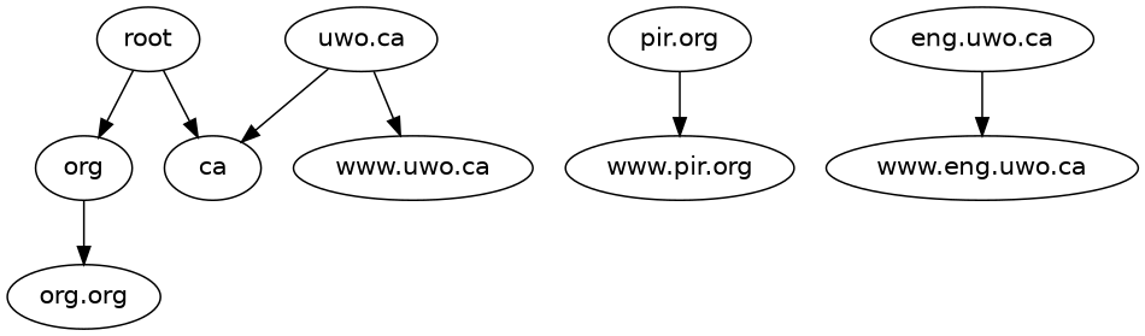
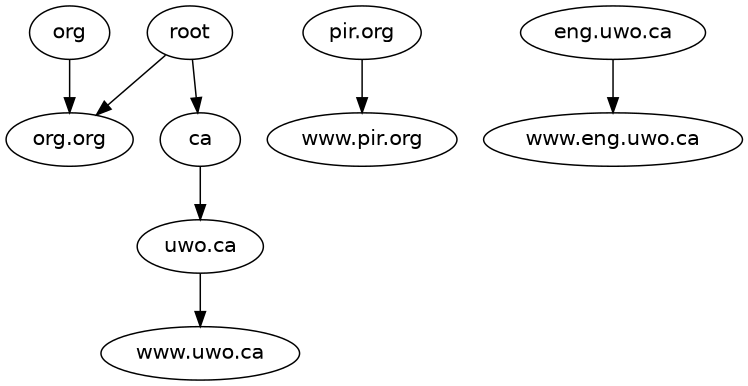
  digraph {
    fontname="DejaVu Sans"
    node [fontname="DejaVu Sans"]
    edge [fontname="DejaVu Sans"]
    n1 [label=org]
    n2 [label="org.org"]
    root
    n4 [label=ca]
    n5 [label="uwo.ca"]
    n6 [label="pir.org"]
    n7 [label="www.pir.org"]
    n8 [label="www.uwo.ca"]
    n9 [label="eng.uwo.ca"]
    n10 [label="www.eng.uwo.ca"]
    n1 -> n2
-   root -> n1
+   root -> n2
    root -> n4
-   n5 -> n4
+   n4 -> n5
    n5 -> n8
    n6 -> n7
    n9 -> n10
  }
